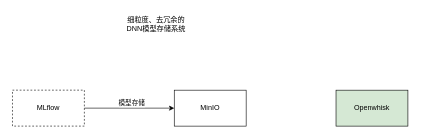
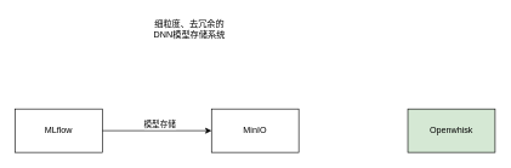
  <mxCell id="0" />
  <mxCell id="1" parent="0" />
- <mxCell id="2" value="MLflow" style="rounded=0;whiteSpace=wrap;html=1;dashed=1;" vertex="1" parent="1"><mxGeometry x="20" y="150" width="120" height="60" as="geometry" /></mxCell>
+ <mxCell id="2" value="MLflow" style="rounded=0;whiteSpace=wrap;html=1;" vertex="1" parent="1"><mxGeometry x="20" y="150" width="120" height="60" as="geometry" /></mxCell>
  <mxCell id="3" value="MinIO" style="rounded=0;whiteSpace=wrap;html=1;" vertex="1" parent="1"><mxGeometry x="290" y="150" width="120" height="60" as="geometry" /></mxCell>
  <mxCell id="4" value="Openwhisk" style="rounded=0;whiteSpace=wrap;html=1;fillColor=#d5e8d4;" vertex="1" parent="1"><mxGeometry x="560" y="150" width="120" height="60" as="geometry" /></mxCell>
  <mxCell id="5" value="" style="endArrow=classic;html=1;rounded=0;entryX=0;entryY=0.5;entryDx=0;entryDy=0;" edge="1" parent="1" target="3"><mxGeometry width="50" height="50" relative="1" as="geometry"><mxPoint x="140" y="180" as="source" /><mxPoint x="260" y="180" as="target" /></mxGeometry></mxCell>
  <mxCell id="6" value="模型注册&lt;br&gt;元数据管理" style="edgeLabel;html=1;align=center;verticalAlign=middle;resizable=0;" vertex="1" connectable="0" parent="5"><mxGeometry x="-0.1" y="-1" relative="1" as="geometry"><mxPoint x="10" y="-10" as="offset" /></mxGeometry></mxCell>
  <mxCell id="7" value="" style="endArrow=classic;html=1;rounded=0;entryX=0;entryY=0.5;entryDx=0;entryDy=0;" edge="1" parent="1" target="4"><mxGeometry width="50" height="50" relative="1" as="geometry"><mxPoint x="410" y="180" as="source" /><mxPoint x="530" y="180" as="target" /></mxGeometry></mxCell>
  <mxCell id="8" value="模型推理" style="edgeLabel;html=1;align=center;verticalAlign=middle;resizable=0;" vertex="1" connectable="0" parent="7"><mxGeometry x="-0.1" y="-1" relative="1" as="geometry"><mxPoint x="10" y="-10" as="offset" /></mxGeometry></mxCell>
  <mxCell id="9" value="" style="endArrow=classic;html=1;rounded=0;exitX=1;exitY=0.5;exitDx=0;exitDy=0;entryX=0;entryY=0.5;entryDx=0;entryDy=0;" edge="1" parent="1" source="2" target="3"><mxGeometry width="50" height="50" relative="1" as="geometry"><mxPoint x="230" y="180" as="source" /><mxPoint x="380" y="180" as="target" /></mxGeometry></mxCell>
  <mxCell id="10" value="模型存储" style="edgeLabel;html=1;align=center;verticalAlign=middle;resizable=0;" vertex="1" connectable="0" parent="9"><mxGeometry x="-0.1" y="-1" relative="1" as="geometry"><mxPoint x="10" y="-10" as="offset" /></mxGeometry></mxCell>
  <mxCell id="11" value="细粒度、去冗余的&lt;br&gt;DNN模型存储系统" style="text;html=1;strokeColor=none;fillColor=none;align=center;verticalAlign=middle;whiteSpace=wrap;rounded=0;" vertex="1" parent="1"><mxGeometry x="170" y="20" width="180" height="40" as="geometry" /></mxCell>
